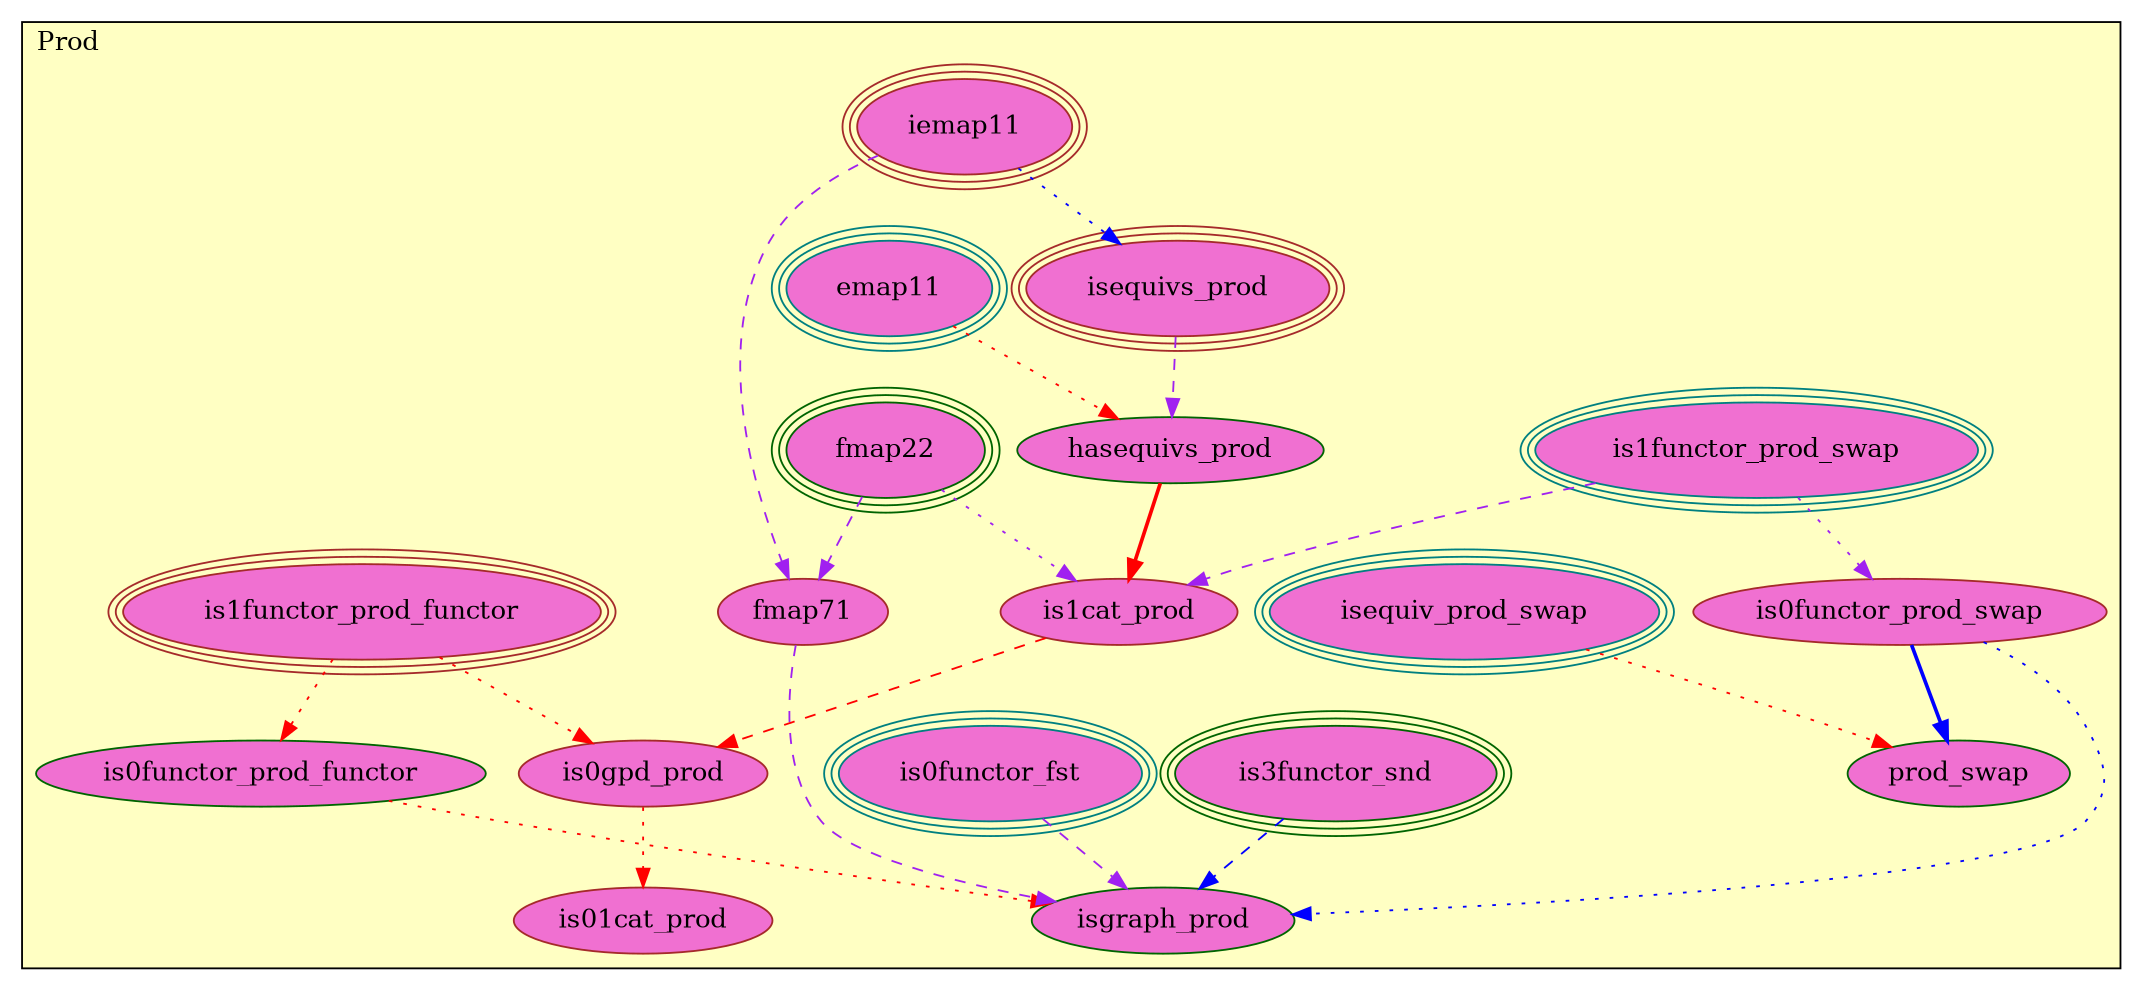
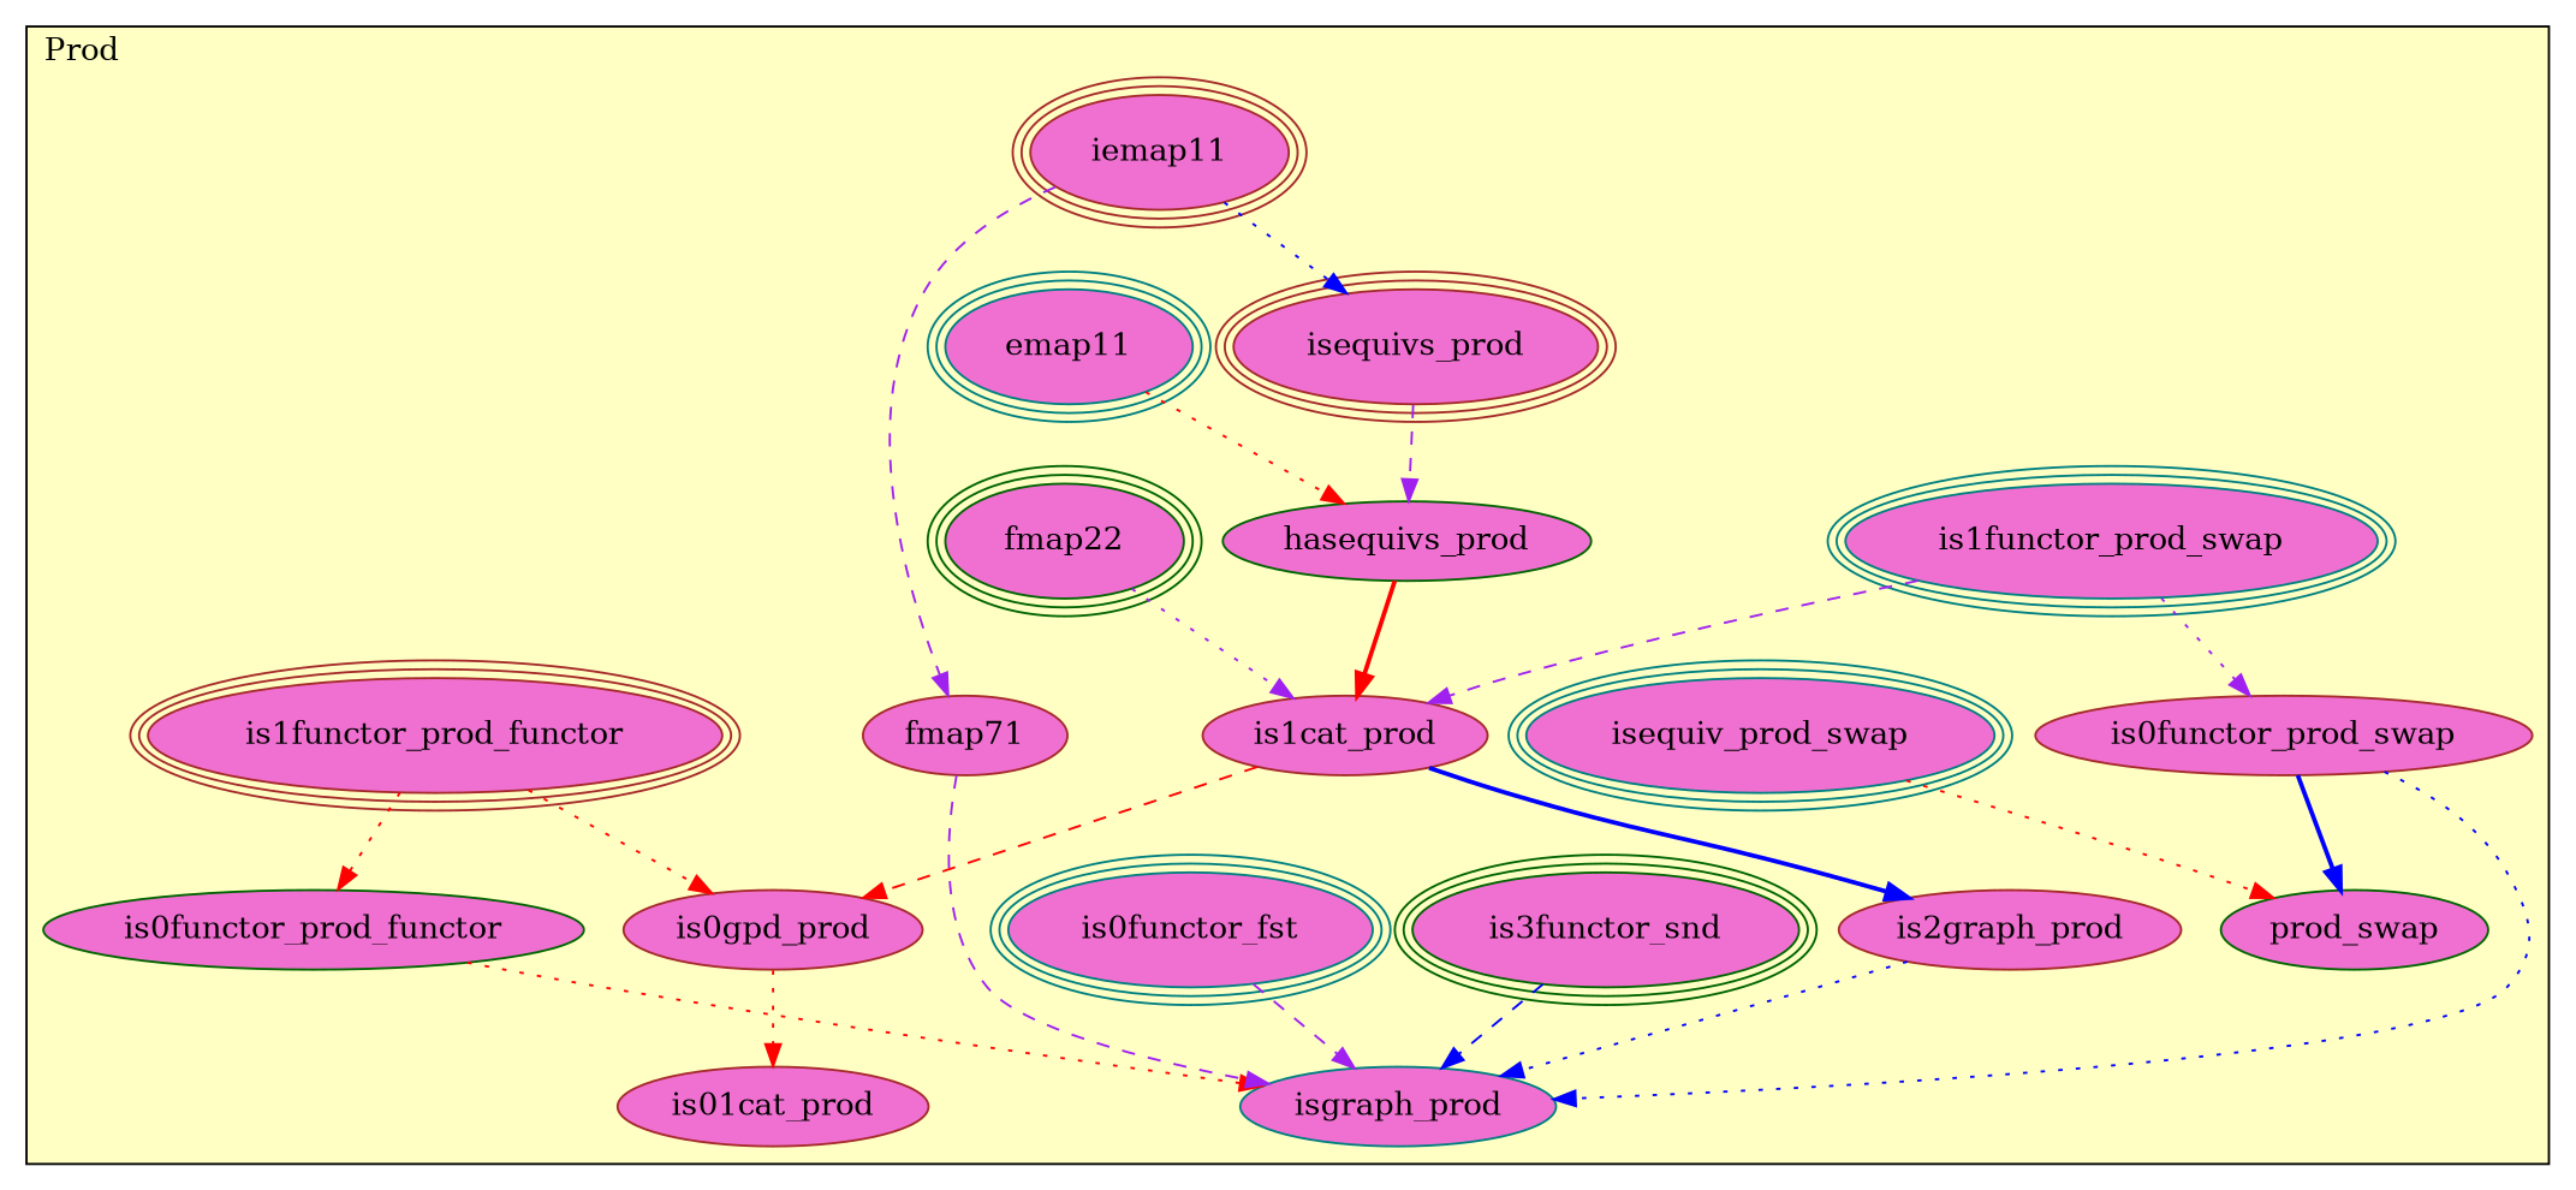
  digraph {
    node [color=brown fillcolor="#F070D1" style=filled]
    edge [color=purple style=dotted]
    n1 [color=teal label=is1functor_prod_swap peripheries=3]
    n2 [label=is0functor_prod_swap]
    n3 [color=teal label=isequiv_prod_swap peripheries=3]
    n4 [color=darkgreen label=prod_swap]
    n5 [color=darkgreen label=is3functor_snd peripheries=3]
    n6 [color=teal label=is0functor_fst peripheries=3]
    n7 [label=is1functor_prod_functor peripheries=3]
    n8 [color=darkgreen label=is0functor_prod_functor]
    n9 [color=teal label=emap11 peripheries=3]
    n10 [label=iemap11 peripheries=3]
    n11 [color=darkgreen label=fmap22 peripheries=3]
    n12 [label=isequivs_prod peripheries=3]
    n13 [color=darkgreen label=hasequivs_prod]
    n14 [label=is1cat_prod]
+   n15 [label=is2graph_prod]
    n16 [label=is0gpd_prod]
    n17 [label=fmap71]
    n18 [label=is01cat_prod]
-   n19 [color=darkgreen label=isgraph_prod]
+   n19 [color=teal label=isgraph_prod]
    subgraph cluster_1 {
      fillcolor="#FFFFC3"
      label=Prod
      labeljust=l
      style=filled
      n1
      n2
      n3
      n4
      n5
      n6
      n7
      n8
      n9
      n10
      n11
      n12
      n13
      n14
+     n15
      n16
      n17
      n18
      n19
    }
    n1 -> n2
    n1 -> n14 [style=dashed]
    n2 -> n4 [color=blue style=bold]
    n2 -> n19 [color=blue]
    n3 -> n4 [color=red]
    n5 -> n19 [color=blue style=dashed]
    n6 -> n19 [style=dashed]
    n7 -> n8 [color=red]
    n7 -> n16 [color=red]
    n8 -> n19 [color=red]
    n9 -> n13 [color=red]
    n10 -> n12 [color=blue]
    n10 -> n17 [style=dashed]
    n11 -> n14
-   n11 -> n17 [style=dashed]
    n12 -> n13 [style=dashed]
    n13 -> n14 [color=red style=bold]
+   n14 -> n15 [color=blue style=bold]
    n14 -> n16 [color=red style=dashed]
+   n15 -> n19 [color=blue]
    n16 -> n18 [color=red]
    n17 -> n19 [style=dashed]
  }
